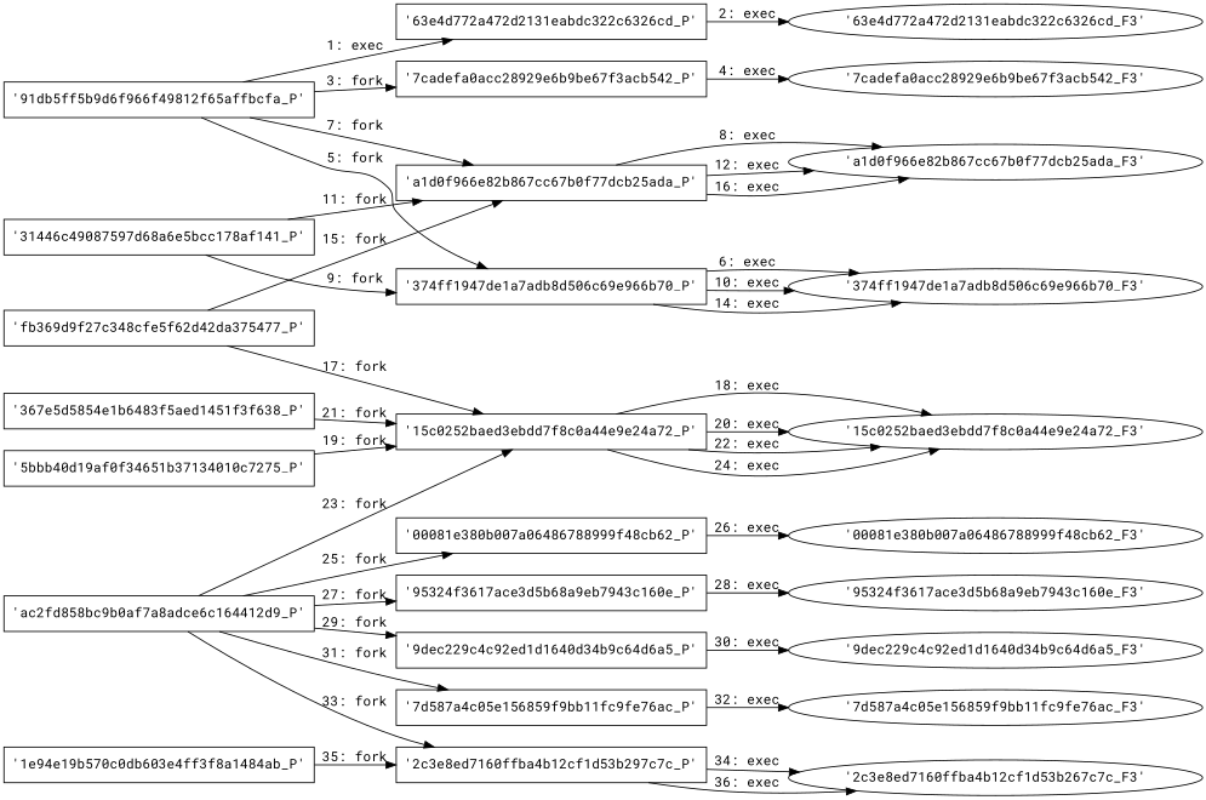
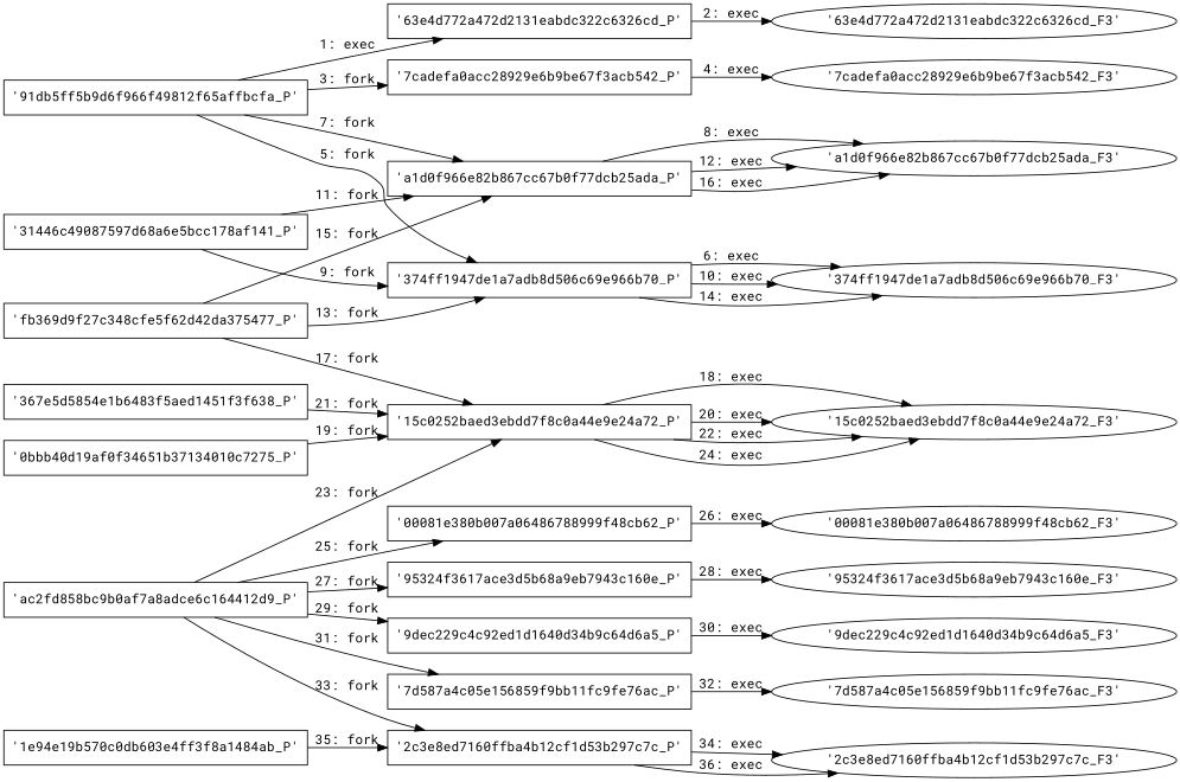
  digraph {
    engine=neato
    fixedsize=false
    fontname="Roboto Mono"
    fontsize=10
    nodesep=0.3
    rankdir=LR
    ranksep=0
    splines=true
    node [fontname="Roboto Mono" node_type=Process shape=box]
    edge [fontname="Roboto Mono"]
    "'91db5ff5b9d6f966f49812f65affbcfa_P'"
    "'63e4d772a472d2131eabdc322c6326cd_P'"
    "'7cadefa0acc28929e6b9be67f3acb542_P'"
    "'374ff1947de1a7adb8d506c69e966b70_P'"
    "'a1d0f966e82b867cc67b0f77dcb25ada_P'"
    "'63e4d772a472d2131eabdc322c6326cd_F3'" [node_type=File shape=ellipse]
    "'7cadefa0acc28929e6b9be67f3acb542_F3'" [node_type=File shape=ellipse]
    "'374ff1947de1a7adb8d506c69e966b70_F3'" [node_type=File shape=ellipse]
    "'a1d0f966e82b867cc67b0f77dcb25ada_F3'" [node_type=File shape=ellipse]
    "'31446c49087597d68a6e5bcc178af141_P'"
    "'fb369d9f27c348cfe5f62d42da375477_P'"
    "'15c0252baed3ebdd7f8c0a44e9e24a72_P'"
    "'15c0252baed3ebdd7f8c0a44e9e24a72_F3'" [node_type=File shape=ellipse]
-   "'0bbb40d19af0f34651b37134010c7275_P'" [label="'5bbb40d19af0f34651b37134010c7275_P'"]
+   "'0bbb40d19af0f34651b37134010c7275_P'"
    "'367e5d5854e1b6483f5aed1451f3f638_P'"
    "'ac2fd858bc9b0af7a8adce6c164412d9_P'"
    "'00081e380b007a06486788999f48cb62_P'"
    "'95324f3617ace3d5b68a9eb7943c160e_P'"
    "'9dec229c4c92ed1d1640d34b9c64d6a5_P'"
    "'7d587a4c05e156859f9bb11fc9fe76ac_P'"
    "'2c3e8ed7160ffba4b12cf1d53b297c7c_P'"
    "'00081e380b007a06486788999f48cb62_F3'" [node_type=File shape=ellipse]
    "'95324f3617ace3d5b68a9eb7943c160e_F3'" [node_type=File shape=ellipse]
    "'9dec229c4c92ed1d1640d34b9c64d6a5_F3'" [node_type=File shape=ellipse]
    "'7d587a4c05e156859f9bb11fc9fe76ac_F3'" [node_type=File shape=ellipse]
-   "'2c3e8ed7160ffba4b12cf1d53b297c7c_F3'" [node_type=File shape=ellipse label="'2c3e8ed7160ffba4b12cf1d53b267c7c_F3'"]
+   "'2c3e8ed7160ffba4b12cf1d53b297c7c_F3'" [node_type=File shape=ellipse]
    "'1e94e19b570c0db603e4ff3f8a1484ab_P'"
    "'91db5ff5b9d6f966f49812f65affbcfa_P'" -> "'63e4d772a472d2131eabdc322c6326cd_P'" [label="1: exec"]
    "'91db5ff5b9d6f966f49812f65affbcfa_P'" -> "'7cadefa0acc28929e6b9be67f3acb542_P'" [label="3: fork"]
    "'91db5ff5b9d6f966f49812f65affbcfa_P'" -> "'374ff1947de1a7adb8d506c69e966b70_P'" [label="5: fork"]
    "'91db5ff5b9d6f966f49812f65affbcfa_P'" -> "'a1d0f966e82b867cc67b0f77dcb25ada_P'" [label="7: fork"]
    "'63e4d772a472d2131eabdc322c6326cd_P'" -> "'63e4d772a472d2131eabdc322c6326cd_F3'" [label="2: exec"]
    "'7cadefa0acc28929e6b9be67f3acb542_P'" -> "'7cadefa0acc28929e6b9be67f3acb542_F3'" [label="4: exec"]
    "'374ff1947de1a7adb8d506c69e966b70_P'" -> "'374ff1947de1a7adb8d506c69e966b70_F3'" [label="6: exec"]
    "'374ff1947de1a7adb8d506c69e966b70_P'" -> "'374ff1947de1a7adb8d506c69e966b70_F3'" [label="10: exec"]
    "'374ff1947de1a7adb8d506c69e966b70_P'" -> "'374ff1947de1a7adb8d506c69e966b70_F3'" [label="14: exec"]
    "'a1d0f966e82b867cc67b0f77dcb25ada_P'" -> "'a1d0f966e82b867cc67b0f77dcb25ada_F3'" [label="8: exec"]
    "'a1d0f966e82b867cc67b0f77dcb25ada_P'" -> "'a1d0f966e82b867cc67b0f77dcb25ada_F3'" [label="12: exec"]
    "'a1d0f966e82b867cc67b0f77dcb25ada_P'" -> "'a1d0f966e82b867cc67b0f77dcb25ada_F3'" [label="16: exec"]
    "'31446c49087597d68a6e5bcc178af141_P'" -> "'374ff1947de1a7adb8d506c69e966b70_P'" [label="9: fork"]
    "'31446c49087597d68a6e5bcc178af141_P'" -> "'a1d0f966e82b867cc67b0f77dcb25ada_P'" [label="11: fork"]
+   "'fb369d9f27c348cfe5f62d42da375477_P'" -> "'374ff1947de1a7adb8d506c69e966b70_P'" [label="13: fork"]
    "'fb369d9f27c348cfe5f62d42da375477_P'" -> "'a1d0f966e82b867cc67b0f77dcb25ada_P'" [label="15: fork"]
    "'fb369d9f27c348cfe5f62d42da375477_P'" -> "'15c0252baed3ebdd7f8c0a44e9e24a72_P'" [label="17: fork"]
    "'15c0252baed3ebdd7f8c0a44e9e24a72_P'" -> "'15c0252baed3ebdd7f8c0a44e9e24a72_F3'" [label="18: exec"]
    "'15c0252baed3ebdd7f8c0a44e9e24a72_P'" -> "'15c0252baed3ebdd7f8c0a44e9e24a72_F3'" [label="20: exec"]
    "'15c0252baed3ebdd7f8c0a44e9e24a72_P'" -> "'15c0252baed3ebdd7f8c0a44e9e24a72_F3'" [label="22: exec"]
    "'15c0252baed3ebdd7f8c0a44e9e24a72_P'" -> "'15c0252baed3ebdd7f8c0a44e9e24a72_F3'" [label="24: exec"]
    "'0bbb40d19af0f34651b37134010c7275_P'" -> "'15c0252baed3ebdd7f8c0a44e9e24a72_P'" [label="19: fork"]
    "'367e5d5854e1b6483f5aed1451f3f638_P'" -> "'15c0252baed3ebdd7f8c0a44e9e24a72_P'" [label="21: fork"]
    "'ac2fd858bc9b0af7a8adce6c164412d9_P'" -> "'15c0252baed3ebdd7f8c0a44e9e24a72_P'" [label="23: fork"]
    "'ac2fd858bc9b0af7a8adce6c164412d9_P'" -> "'00081e380b007a06486788999f48cb62_P'" [label="25: fork"]
    "'ac2fd858bc9b0af7a8adce6c164412d9_P'" -> "'95324f3617ace3d5b68a9eb7943c160e_P'" [label="27: fork"]
    "'ac2fd858bc9b0af7a8adce6c164412d9_P'" -> "'9dec229c4c92ed1d1640d34b9c64d6a5_P'" [label="29: fork"]
    "'ac2fd858bc9b0af7a8adce6c164412d9_P'" -> "'7d587a4c05e156859f9bb11fc9fe76ac_P'" [label="31: fork"]
    "'ac2fd858bc9b0af7a8adce6c164412d9_P'" -> "'2c3e8ed7160ffba4b12cf1d53b297c7c_P'" [label="33: fork"]
    "'00081e380b007a06486788999f48cb62_P'" -> "'00081e380b007a06486788999f48cb62_F3'" [label="26: exec"]
    "'95324f3617ace3d5b68a9eb7943c160e_P'" -> "'95324f3617ace3d5b68a9eb7943c160e_F3'" [label="28: exec"]
    "'9dec229c4c92ed1d1640d34b9c64d6a5_P'" -> "'9dec229c4c92ed1d1640d34b9c64d6a5_F3'" [label="30: exec"]
    "'7d587a4c05e156859f9bb11fc9fe76ac_P'" -> "'7d587a4c05e156859f9bb11fc9fe76ac_F3'" [label="32: exec"]
    "'2c3e8ed7160ffba4b12cf1d53b297c7c_P'" -> "'2c3e8ed7160ffba4b12cf1d53b297c7c_F3'" [label="34: exec"]
    "'2c3e8ed7160ffba4b12cf1d53b297c7c_P'" -> "'2c3e8ed7160ffba4b12cf1d53b297c7c_F3'" [label="36: exec"]
    "'1e94e19b570c0db603e4ff3f8a1484ab_P'" -> "'2c3e8ed7160ffba4b12cf1d53b297c7c_P'" [label="35: fork"]
  }
